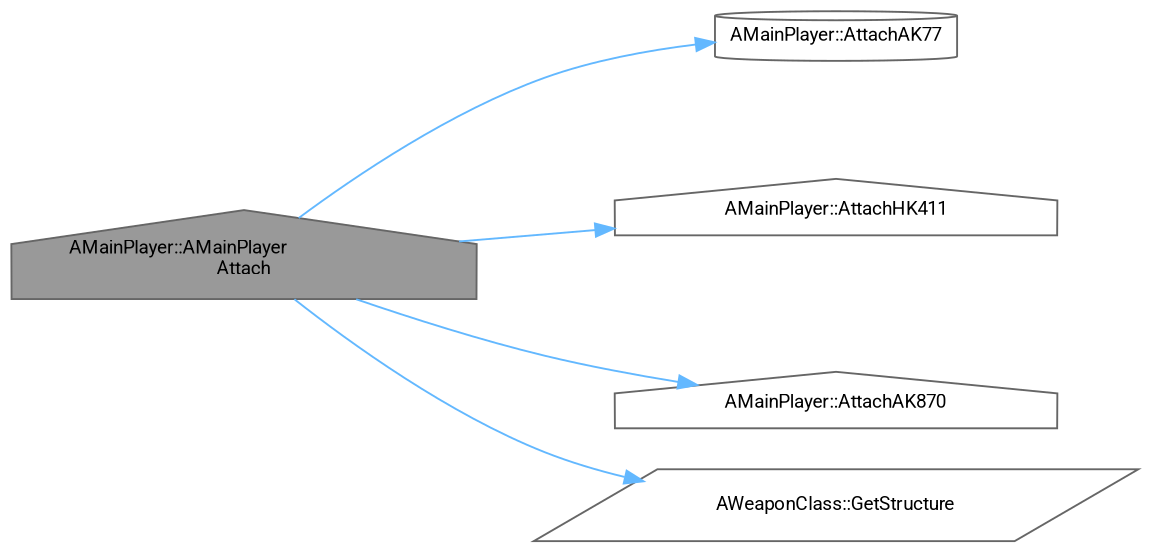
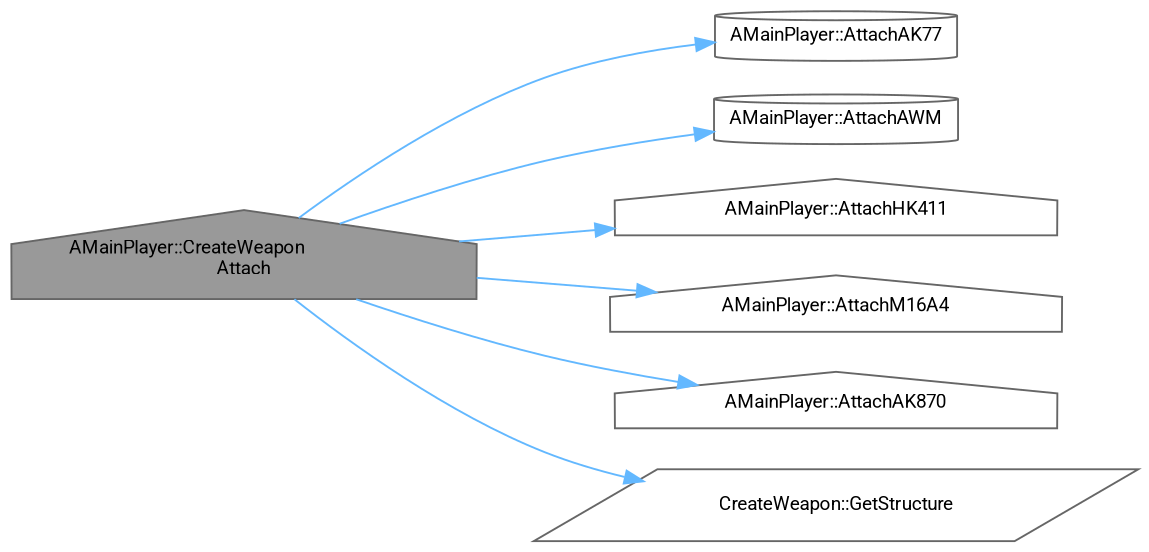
  digraph {
    fontname=Roboto
    rankdir=LR
    node [color=grey40 fillcolor=white fontname=Roboto fontsize=10 shape=house style=filled]
    edge [color=steelblue1 fontname=Roboto fontsize=10 labelfontname=Helvetica labelfontsize=10 style=solid]
-   n1 [color=gray40 fillcolor=grey60 fontcolor=black height=0.2 label="AMainPlayer::AMainPlayer\lAttach" width=0.4]
+   n1 [color=gray40 fillcolor=grey60 fontcolor=black height=0.2 label="AMainPlayer::CreateWeapon\lAttach" width=0.4]
    n2 [height=0.2 label="AMainPlayer::AttachAK77" shape=cylinder width=0.4]
+   n3 [height=0.2 label="AMainPlayer::AttachAWM" shape=cylinder width=0.4]
    n4 [height=0.2 label="AMainPlayer::AttachHK411" width=0.4]
+   n5 [height=0.2 label="AMainPlayer::AttachM16A4" width=0.4]
    n6 [height=0.2 label="AMainPlayer::AttachAK870" width=0.4]
-   n7 [height=0.2 label="AWeaponClass::GetStructure" shape=parallelogram width=0.4]
+   n7 [height=0.2 label="CreateWeapon::GetStructure" shape=parallelogram width=0.4]
    n1 -> n2
+   n1 -> n3
    n1 -> n4
+   n1 -> n5
    n1 -> n6
    n1 -> n7
  }
